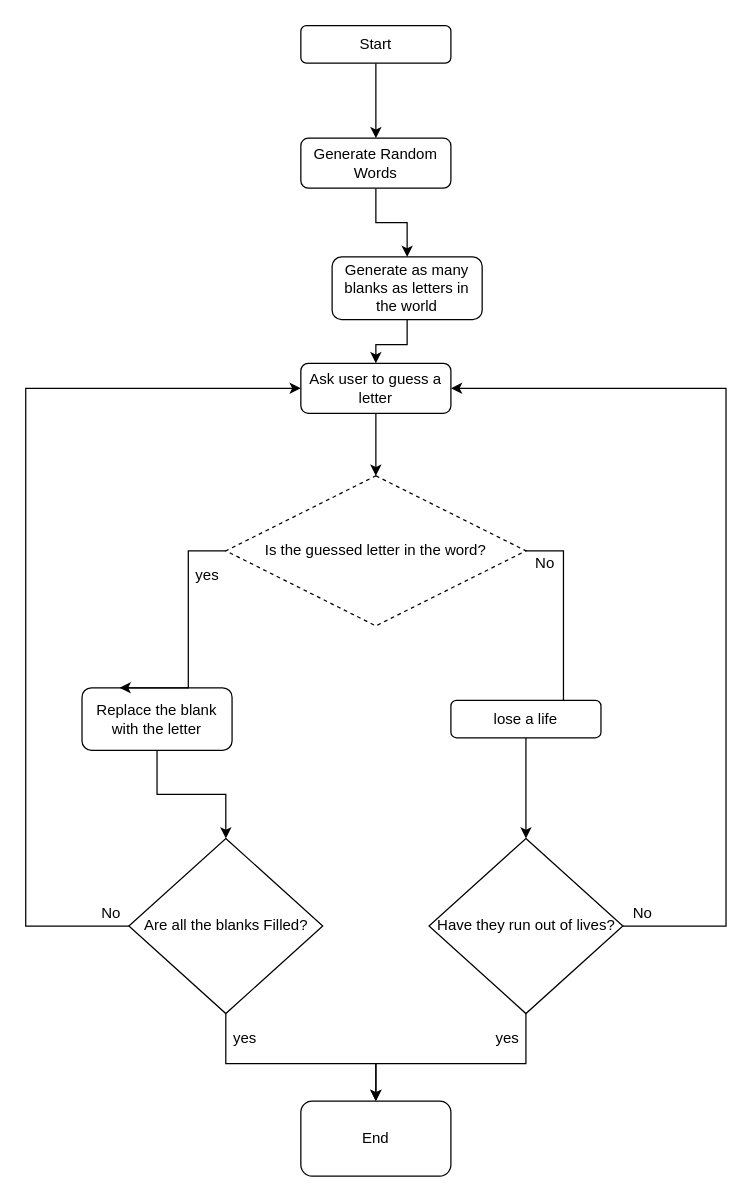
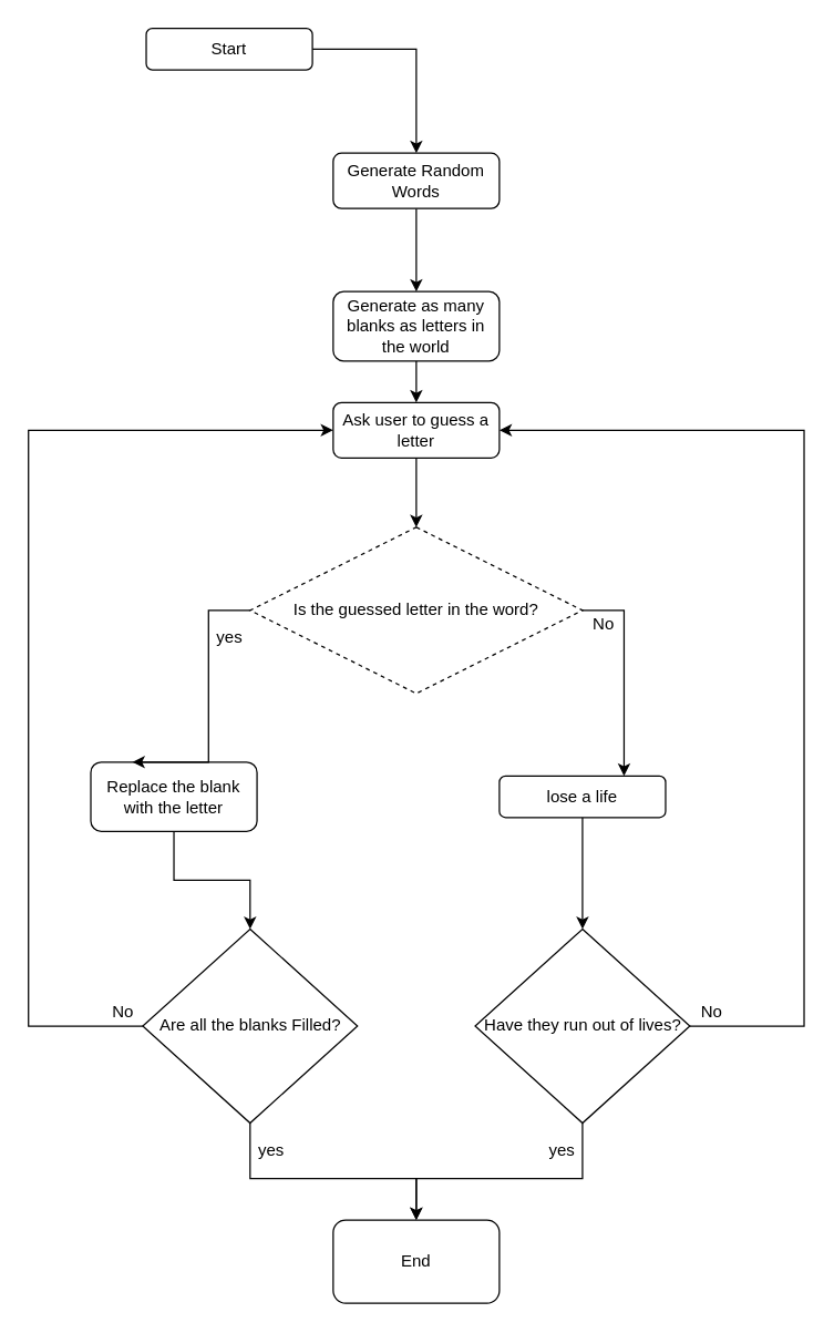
  <mxCell id="0" />
  <mxCell id="1" parent="0" />
  <mxCell id="2" value="" style="edgeStyle=orthogonalEdgeStyle;rounded=0;orthogonalLoop=1;jettySize=auto;html=1;" parent="1" source="3" target="5" edge="1"><mxGeometry relative="1" as="geometry" /></mxCell>
- <mxCell id="3" value="Start" style="rounded=1;whiteSpace=wrap;html=1;" parent="1" vertex="1"><mxGeometry x="240" y="20" width="120" height="30" as="geometry" /></mxCell>
+ <mxCell id="3" value="Start" style="rounded=1;whiteSpace=wrap;html=1;" parent="1" vertex="1"><mxGeometry x="105" y="20" width="120" height="30" as="geometry" /></mxCell>
  <mxCell id="4" value="" style="edgeStyle=orthogonalEdgeStyle;rounded=0;orthogonalLoop=1;jettySize=auto;html=1;" parent="1" source="5" target="7" edge="1"><mxGeometry relative="1" as="geometry" /></mxCell>
  <mxCell id="5" value="Generate Random Words" style="rounded=1;whiteSpace=wrap;html=1;" parent="1" vertex="1"><mxGeometry x="240" y="110" width="120" height="40" as="geometry" /></mxCell>
  <mxCell id="6" value="" style="edgeStyle=orthogonalEdgeStyle;rounded=0;orthogonalLoop=1;jettySize=auto;html=1;" parent="1" source="7" target="9" edge="1"><mxGeometry relative="1" as="geometry" /></mxCell>
- <mxCell id="7" value="Generate as many blanks as letters in the world" style="rounded=1;whiteSpace=wrap;html=1;" parent="1" vertex="1"><mxGeometry x="265" y="205" width="120" height="50" as="geometry" /></mxCell>
+ <mxCell id="7" value="Generate as many blanks as letters in the world" style="rounded=1;whiteSpace=wrap;html=1;" parent="1" vertex="1"><mxGeometry x="240" y="210" width="120" height="50" as="geometry" /></mxCell>
  <mxCell id="8" value="" style="edgeStyle=orthogonalEdgeStyle;rounded=0;orthogonalLoop=1;jettySize=auto;html=1;" parent="1" source="9" target="23" edge="1"><mxGeometry relative="1" as="geometry" /></mxCell>
  <mxCell id="9" value="Ask user to guess a letter" style="rounded=1;whiteSpace=wrap;html=1;" parent="1" vertex="1"><mxGeometry x="240" y="290" width="120" height="40" as="geometry" /></mxCell>
  <mxCell id="10" style="edgeStyle=orthogonalEdgeStyle;rounded=0;orthogonalLoop=1;jettySize=auto;html=1;entryX=0;entryY=0.5;entryDx=0;entryDy=0;" parent="1" source="12" target="9" edge="1"><mxGeometry relative="1" as="geometry"><Array as="points"><mxPoint x="20" y="740" /><mxPoint x="20" y="310" /></Array></mxGeometry></mxCell>
  <mxCell id="11" style="edgeStyle=orthogonalEdgeStyle;rounded=0;orthogonalLoop=1;jettySize=auto;html=1;" parent="1" source="12" target="17" edge="1"><mxGeometry relative="1" as="geometry"><Array as="points"><mxPoint x="180" y="850" /><mxPoint x="300" y="850" /></Array></mxGeometry></mxCell>
  <mxCell id="12" value="Are all the blanks Filled?" style="rhombus;whiteSpace=wrap;html=1;" parent="1" vertex="1"><mxGeometry x="102.5" y="670" width="155" height="140" as="geometry" /></mxCell>
  <mxCell id="13" value="" style="edgeStyle=orthogonalEdgeStyle;rounded=0;orthogonalLoop=1;jettySize=auto;html=1;" parent="1" source="14" target="12" edge="1"><mxGeometry relative="1" as="geometry" /></mxCell>
  <mxCell id="14" value="Replace the blank with the letter" style="rounded=1;whiteSpace=wrap;html=1;" parent="1" vertex="1"><mxGeometry x="65" y="549.5" width="120" height="50" as="geometry" /></mxCell>
  <mxCell id="15" value="" style="edgeStyle=orthogonalEdgeStyle;rounded=0;orthogonalLoop=1;jettySize=auto;html=1;" parent="1" source="16" target="20" edge="1"><mxGeometry relative="1" as="geometry" /></mxCell>
  <mxCell id="16" value="lose a life" style="rounded=1;whiteSpace=wrap;html=1;" parent="1" vertex="1"><mxGeometry x="360" y="559.5" width="120" height="30" as="geometry" /></mxCell>
  <mxCell id="17" value="End" style="rounded=1;whiteSpace=wrap;html=1;" parent="1" vertex="1"><mxGeometry x="240" y="880" width="120" height="60" as="geometry" /></mxCell>
  <mxCell id="18" style="edgeStyle=orthogonalEdgeStyle;rounded=0;orthogonalLoop=1;jettySize=auto;html=1;entryX=1;entryY=0.5;entryDx=0;entryDy=0;" parent="1" source="20" target="9" edge="1"><mxGeometry relative="1" as="geometry"><Array as="points"><mxPoint x="580" y="740" /><mxPoint x="580" y="310" /></Array></mxGeometry></mxCell>
  <mxCell id="19" style="edgeStyle=orthogonalEdgeStyle;rounded=0;orthogonalLoop=1;jettySize=auto;html=1;" parent="1" source="20" edge="1"><mxGeometry relative="1" as="geometry"><mxPoint x="300" y="880" as="targetPoint" /><Array as="points"><mxPoint x="420" y="850" /><mxPoint x="300" y="850" /></Array></mxGeometry></mxCell>
  <mxCell id="20" value="Have they run out of lives?" style="rhombus;whiteSpace=wrap;html=1;" parent="1" vertex="1"><mxGeometry x="342.5" y="670" width="155" height="140" as="geometry" /></mxCell>
  <mxCell id="21" style="edgeStyle=orthogonalEdgeStyle;rounded=0;orthogonalLoop=1;jettySize=auto;html=1;entryX=0.25;entryY=0;entryDx=0;entryDy=0;" parent="1" source="23" target="14" edge="1"><mxGeometry relative="1" as="geometry"><Array as="points"><mxPoint x="150" y="440" /></Array></mxGeometry></mxCell>
- <mxCell id="22" style="edgeStyle=orthogonalEdgeStyle;rounded=0;orthogonalLoop=1;jettySize=auto;html=1;entryX=0.75;entryY=0;entryDx=0;entryDy=0;endArrow=none;" parent="1" source="23" target="16" edge="1"><mxGeometry relative="1" as="geometry"><Array as="points"><mxPoint x="450" y="440" /></Array></mxGeometry></mxCell>
+ <mxCell id="22" style="edgeStyle=orthogonalEdgeStyle;rounded=0;orthogonalLoop=1;jettySize=auto;html=1;entryX=0.75;entryY=0;entryDx=0;entryDy=0;" parent="1" source="23" target="16" edge="1"><mxGeometry relative="1" as="geometry"><Array as="points"><mxPoint x="450" y="440" /></Array></mxGeometry></mxCell>
  <mxCell id="23" value="Is the guessed letter in the word?" style="rhombus;whiteSpace=wrap;html=1;dashed=1;" parent="1" vertex="1"><mxGeometry x="180" y="380" width="240" height="120" as="geometry" /></mxCell>
  <mxCell id="24" value="yes" style="text;html=1;align=center;verticalAlign=middle;resizable=0;points=[];autosize=1;" parent="1" vertex="1"><mxGeometry x="150" y="450" width="30" height="20" as="geometry" /></mxCell>
  <mxCell id="25" value="yes" style="text;html=1;align=center;verticalAlign=middle;resizable=0;points=[];autosize=1;" parent="1" vertex="1"><mxGeometry x="180" y="820" width="30" height="20" as="geometry" /></mxCell>
  <mxCell id="26" value="No" style="text;html=1;align=center;verticalAlign=middle;resizable=0;points=[];autosize=1;" parent="1" vertex="1"><mxGeometry x="420" y="440" width="30" height="20" as="geometry" /></mxCell>
  <mxCell id="27" value="No" style="text;html=1;align=center;verticalAlign=middle;resizable=0;points=[];autosize=1;" parent="1" vertex="1"><mxGeometry x="72.5" y="720" width="30" height="20" as="geometry" /></mxCell>
  <mxCell id="28" value="No" style="text;html=1;align=center;verticalAlign=middle;resizable=0;points=[];autosize=1;" parent="1" vertex="1"><mxGeometry x="497.5" y="720" width="30" height="20" as="geometry" /></mxCell>
  <mxCell id="29" value="yes" style="text;html=1;align=center;verticalAlign=middle;resizable=0;points=[];autosize=1;" parent="1" vertex="1"><mxGeometry x="390" y="820" width="30" height="20" as="geometry" /></mxCell>
